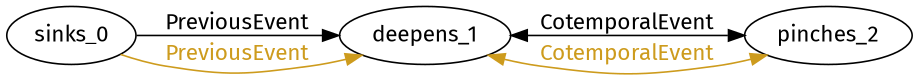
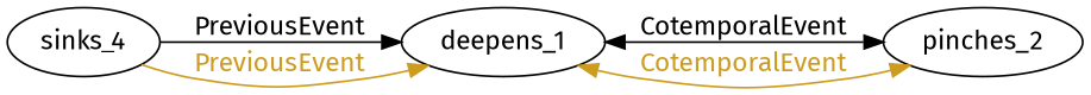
  digraph {
    rankdir=LR
    fontname="Fira Sans"
    node [fontname="Fira Sans"]
    edge [color=Black fontcolor=black fontname="Fira Sans"]
-   n1 [label=sinks_0]
+   n1 [label=sinks_4]
    n2 [label=deepens_1]
    n3 [label=pinches_2]
    n1 -> n2 [label=PreviousEvent]
    n1 -> n2 [color=goldenrod3 fontcolor=goldenrod3 label=PreviousEvent]
    n2 -> n3 [dir=both label=CotemporalEvent]
    n2 -> n3 [color=goldenrod3 dir=both fontcolor=goldenrod3 label=CotemporalEvent]
  }
